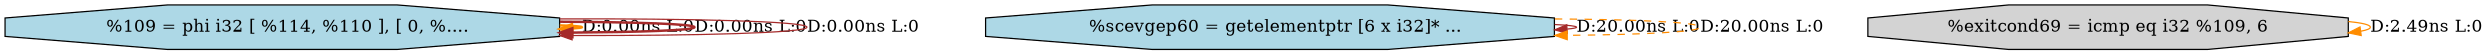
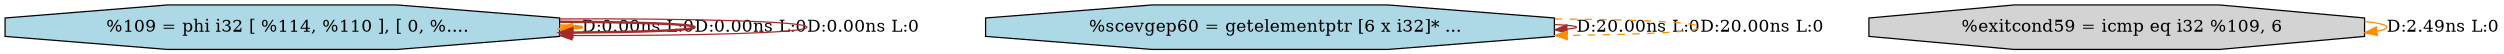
  digraph {
    node [style=filled fillcolor=lightblue shape=octagon]
    edge [color=darkorange style=solid]
    n1 [label="  %109 = phi i32 [ %114, %110 ], [ 0, %...."]
    n2 [label="  %scevgep60 = getelementptr [6 x i32]* ..."]
-   n3 [label="%exitcond69 = icmp eq i32 %109, 6" fillcolor=lightgrey]
+   n3 [label="  %exitcond59 = icmp eq i32 %109, 6" fillcolor=lightgrey]
    n1 -> n1 [label="D:0.00ns L:0" style=bold]
    n1 -> n1 [color=brown label="D:0.00ns L:0" style=bold]
    n1 -> n1 [color=brown label="D:0.00ns L:0"]
    n2 -> n2 [color=brown label="D:20.00ns L:0"]
    n2 -> n2 [label="D:20.00ns L:0" style=dashed]
    n3 -> n3 [label="D:2.49ns L:0"]
  }
